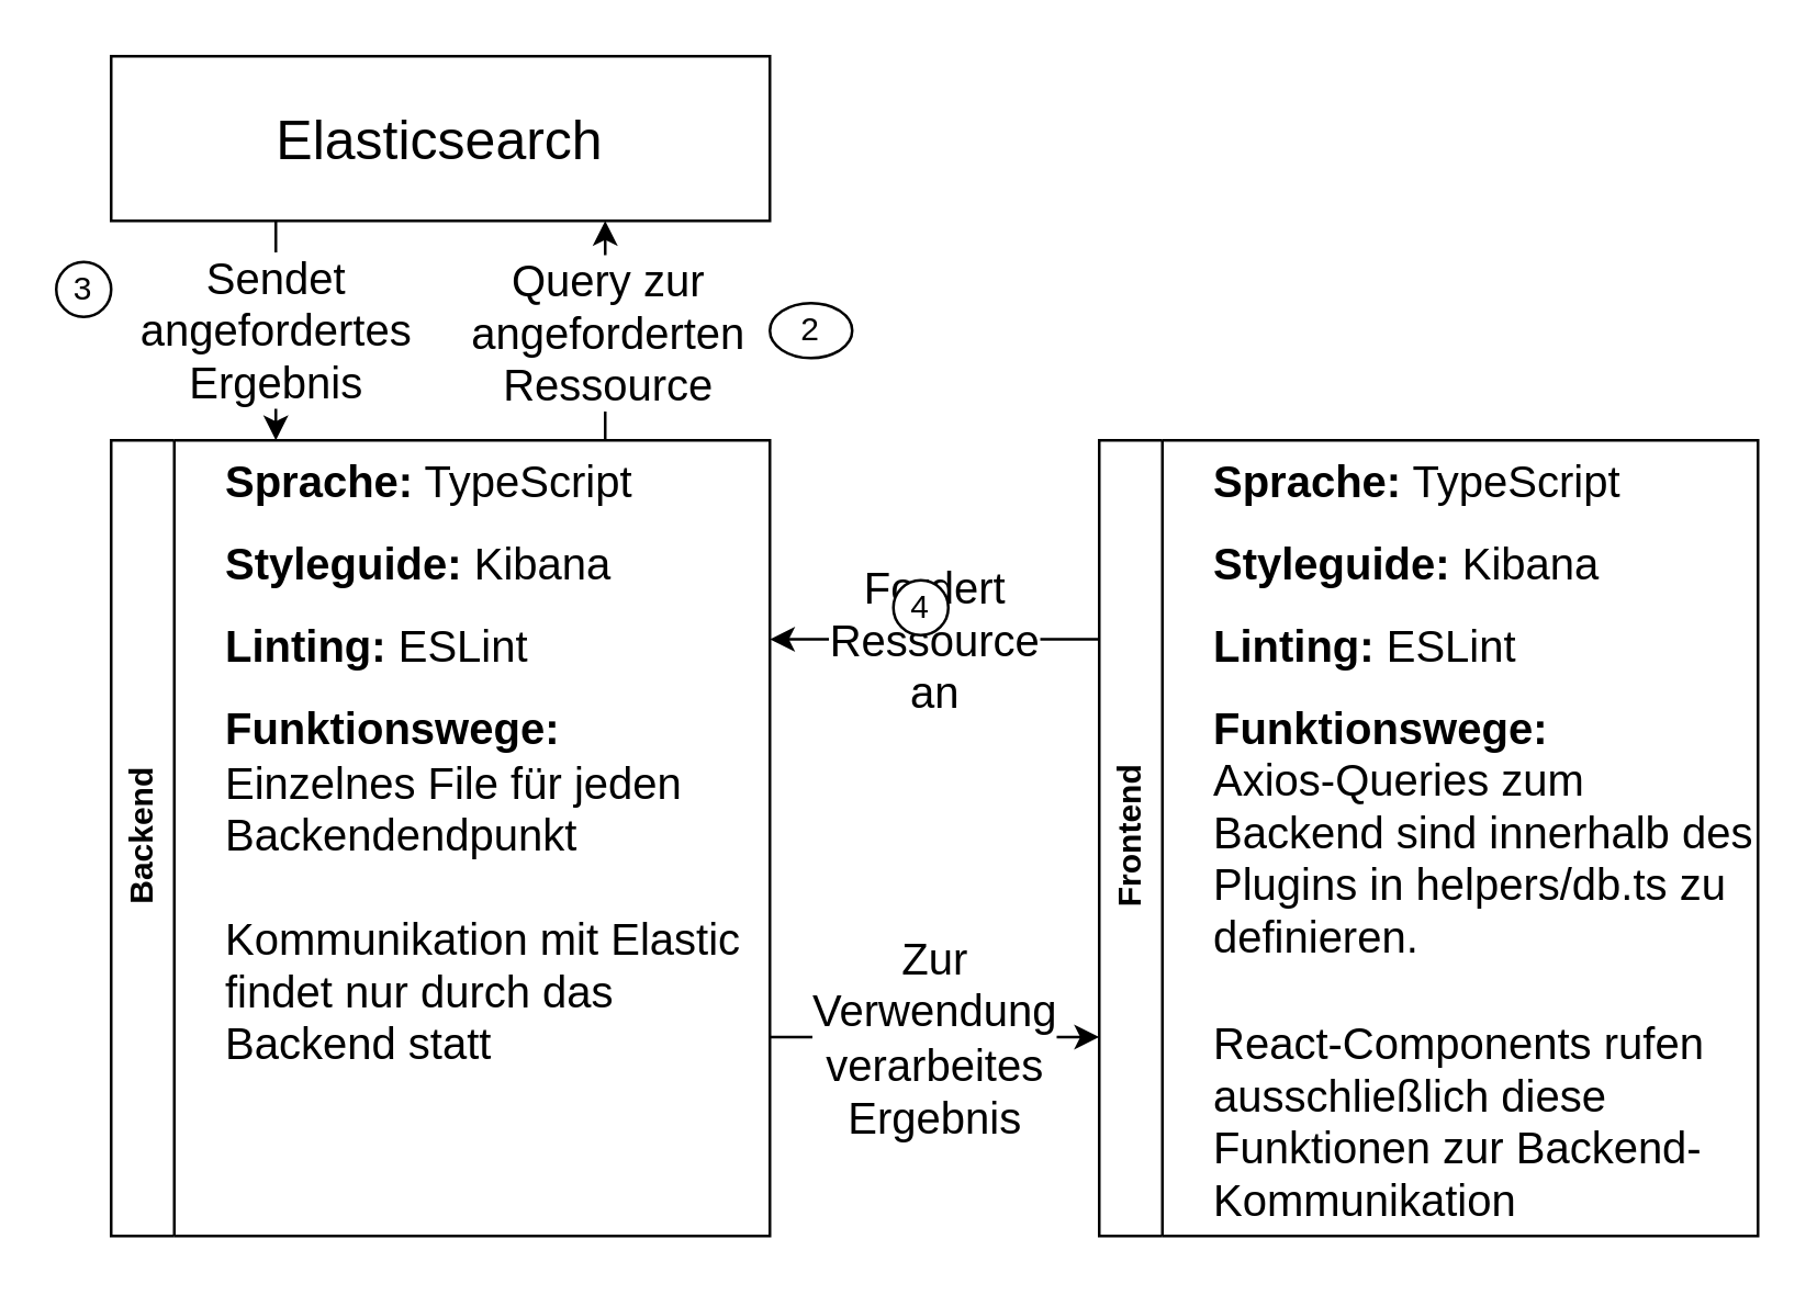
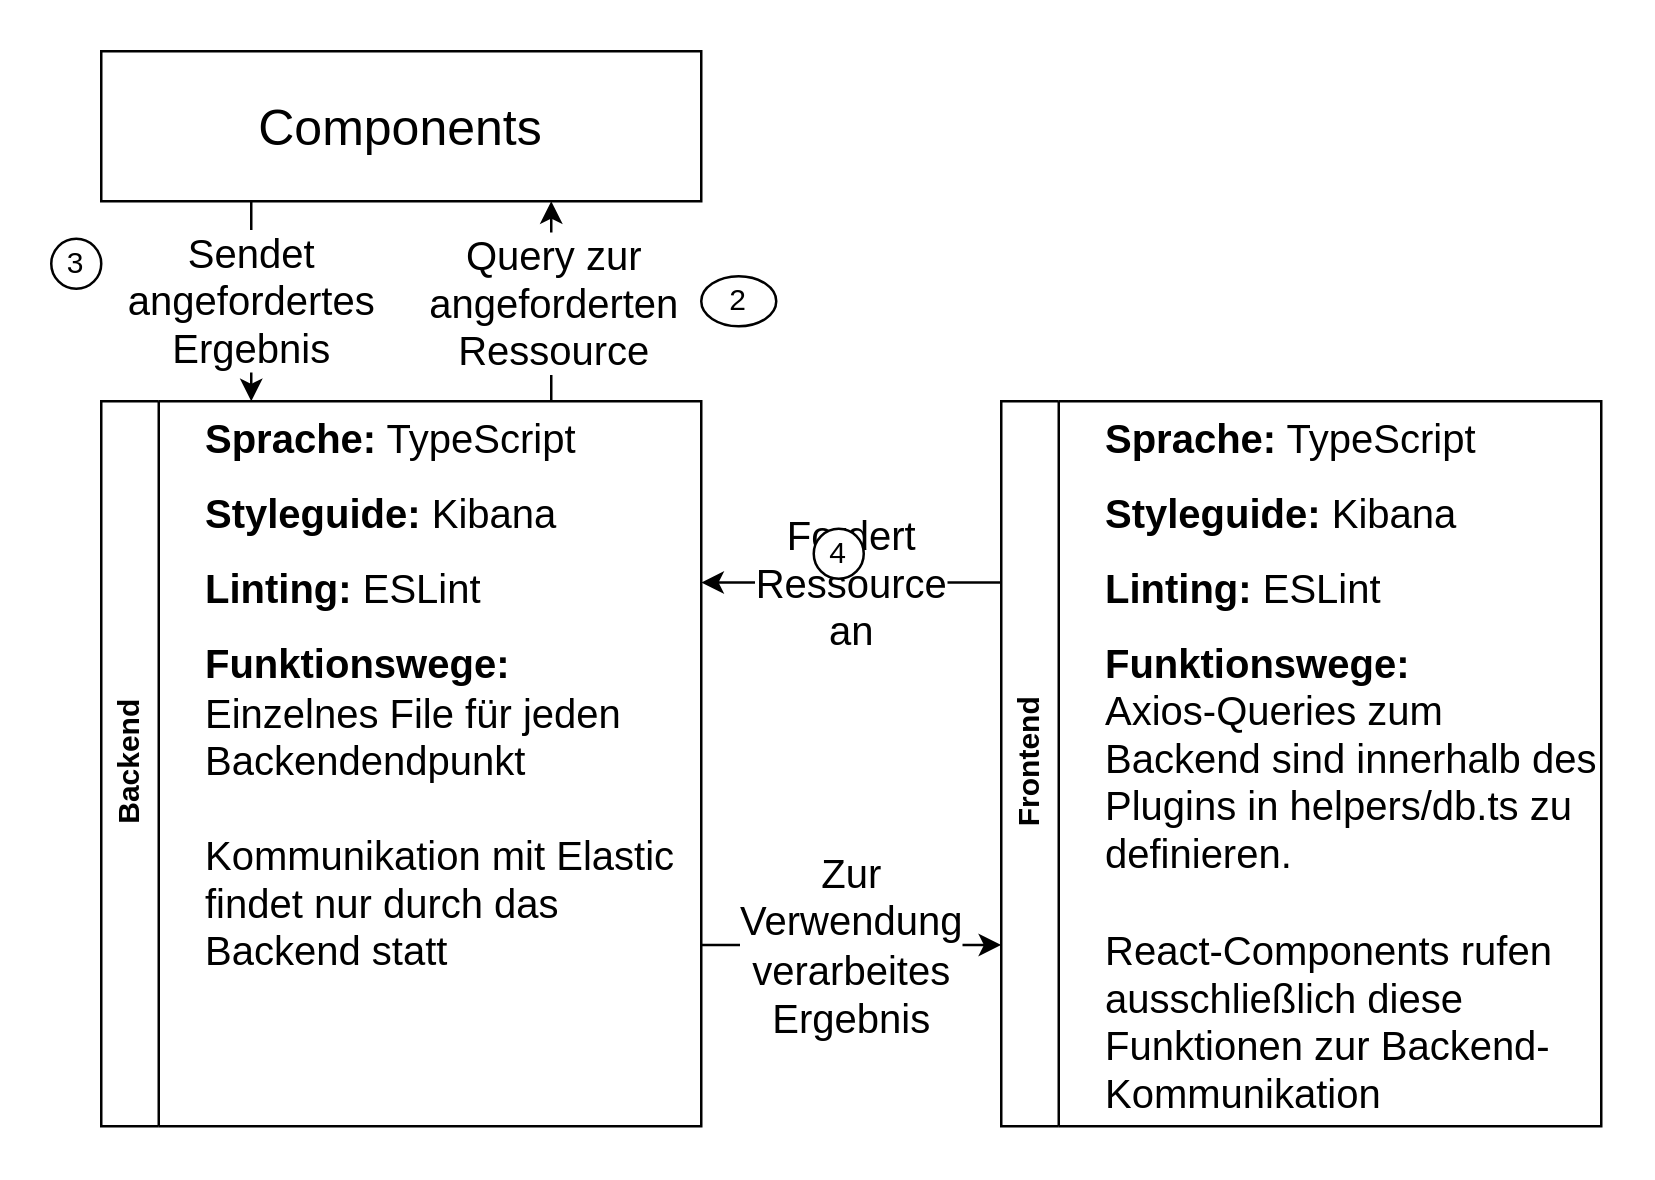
  <mxCell id="0" />
  <mxCell id="1" parent="0" />
  <mxCell id="2" value="&lt;font style=&quot;font-size: 16px;&quot;&gt;Zur&lt;br&gt;Verwendung&lt;br&gt;verarbeites&lt;br&gt;Ergebnis&lt;/font&gt;" style="edgeStyle=orthogonalEdgeStyle;rounded=0;orthogonalLoop=1;jettySize=auto;html=1;exitX=1;exitY=0.75;exitDx=0;exitDy=0;entryX=0;entryY=0.75;entryDx=0;entryDy=0;" edge="1" parent="1" source="3" target="9"><mxGeometry relative="1" as="geometry"><mxPoint as="offset" /></mxGeometry></mxCell>
  <mxCell id="3" value="&lt;div&gt;Backend&lt;/div&gt;" style="swimlane;horizontal=0;whiteSpace=wrap;html=1;" parent="1" vertex="1"><mxGeometry x="40" y="160" width="240" height="290" as="geometry"><mxRectangle x="240" y="160" width="40" height="80" as="alternateBounds" /></mxGeometry></mxCell>
  <mxCell id="4" value="&lt;font style=&quot;font-size: 16px;&quot;&gt;&lt;b&gt;Styleguide:&lt;/b&gt; Kibana&lt;/font&gt;" style="text;html=1;strokeColor=none;fillColor=none;align=left;verticalAlign=middle;whiteSpace=wrap;rounded=0;" parent="3" vertex="1"><mxGeometry x="40" y="30" width="160" height="30" as="geometry" /></mxCell>
  <mxCell id="5" value="&lt;font style=&quot;font-size: 16px;&quot;&gt;&lt;b&gt;Linting:&lt;/b&gt; ESLint&lt;/font&gt;" style="text;html=1;strokeColor=none;fillColor=none;align=left;verticalAlign=middle;whiteSpace=wrap;rounded=0;" parent="3" vertex="1"><mxGeometry x="40" y="60" width="160" height="30" as="geometry" /></mxCell>
  <mxCell id="6" value="&lt;div style=&quot;font-size: 16px;&quot; align=&quot;left&quot;&gt;&lt;b&gt;Sprache:&lt;/b&gt; TypeScript&lt;/div&gt;" style="text;html=1;strokeColor=none;fillColor=none;align=left;verticalAlign=middle;whiteSpace=wrap;rounded=0;" parent="3" vertex="1"><mxGeometry x="40" width="160" height="30" as="geometry" /></mxCell>
  <mxCell id="7" value="&lt;font style=&quot;font-size: 16px;&quot;&gt;&lt;b&gt;Funktionswege:&lt;/b&gt;&lt;br&gt;Einzelnes File für jeden Backendendpunkt&lt;br&gt;&lt;/font&gt;&lt;div style=&quot;font-size: 16px;&quot;&gt;&lt;font style=&quot;font-size: 16px;&quot;&gt;&lt;br&gt;&lt;/font&gt;&lt;/div&gt;&lt;div style=&quot;font-size: 16px;&quot;&gt;&lt;font style=&quot;font-size: 16px;&quot;&gt;Kommunikation mit Elastic findet nur durch das Backend statt&lt;font style=&quot;font-size: 16px;&quot;&gt;&lt;br&gt;&lt;/font&gt;&lt;/font&gt;&lt;/div&gt;" style="text;html=1;strokeColor=none;fillColor=none;align=left;verticalAlign=middle;whiteSpace=wrap;rounded=0;" parent="3" vertex="1"><mxGeometry x="40" y="93" width="200" height="140" as="geometry" /></mxCell>
  <mxCell id="8" value="&lt;font style=&quot;font-size: 16px;&quot;&gt;Fordert&lt;br&gt;Ressource&lt;br&gt;an&lt;/font&gt;" style="edgeStyle=orthogonalEdgeStyle;rounded=0;orthogonalLoop=1;jettySize=auto;html=1;exitX=0;exitY=0.25;exitDx=0;exitDy=0;entryX=1;entryY=0.25;entryDx=0;entryDy=0;" parent="1" source="9" target="3" edge="1"><mxGeometry relative="1" as="geometry"><mxPoint as="offset" /><mxPoint x="400" y="230" as="sourcePoint" /><mxPoint x="280" y="230" as="targetPoint" /></mxGeometry></mxCell>
  <mxCell id="9" value="Frontend" style="swimlane;horizontal=0;whiteSpace=wrap;html=1;" parent="1" vertex="1"><mxGeometry x="400" y="160" width="240" height="290" as="geometry" /></mxCell>
  <mxCell id="10" value="&lt;font style=&quot;font-size: 16px;&quot;&gt;&lt;b&gt;Funktionswege:&lt;/b&gt;&lt;br&gt;Axios-Queries zum Backend sind innerhalb des Plugins in helpers/db.ts zu definieren.&lt;br&gt;&lt;br&gt;React-Components rufen ausschließlich diese Funktionen zur Backend-Kommunikation&lt;/font&gt;" style="text;html=1;strokeColor=none;fillColor=none;align=left;verticalAlign=middle;whiteSpace=wrap;rounded=0;" parent="9" vertex="1"><mxGeometry x="40" y="96" width="200" height="190" as="geometry" /></mxCell>
  <mxCell id="11" value="&lt;div style=&quot;font-size: 16px;&quot; align=&quot;left&quot;&gt;&lt;font style=&quot;font-size: 16px;&quot;&gt;&lt;b&gt;Sprache:&lt;/b&gt; TypeScript&lt;/font&gt;&lt;/div&gt;" style="text;html=1;strokeColor=none;fillColor=none;align=left;verticalAlign=middle;whiteSpace=wrap;rounded=0;" parent="9" vertex="1"><mxGeometry x="40" width="160" height="30" as="geometry" /></mxCell>
  <mxCell id="12" value="&lt;font style=&quot;font-size: 16px;&quot;&gt;&lt;b&gt;Styleguide:&lt;/b&gt; Kibana&lt;/font&gt;" style="text;html=1;strokeColor=none;fillColor=none;align=left;verticalAlign=middle;whiteSpace=wrap;rounded=0;" parent="9" vertex="1"><mxGeometry x="40" y="30" width="160" height="30" as="geometry" /></mxCell>
  <mxCell id="13" value="&lt;font style=&quot;font-size: 16px;&quot;&gt;&lt;b&gt;Linting:&lt;/b&gt; ESLint&lt;/font&gt;" style="text;html=1;strokeColor=none;fillColor=none;align=left;verticalAlign=middle;whiteSpace=wrap;rounded=0;" parent="9" vertex="1"><mxGeometry x="40" y="60" width="160" height="30" as="geometry" /></mxCell>
- <mxCell id="14" value="&lt;font style=&quot;font-size: 20px;&quot;&gt;Elasticsearch&lt;/font&gt;" style="rounded=0;whiteSpace=wrap;html=1;" parent="1" vertex="1"><mxGeometry x="40" y="20" width="240" height="60" as="geometry" /></mxCell>
+ <mxCell id="14" value="&lt;font style=&quot;font-size: 20px;&quot;&gt;Components&lt;/font&gt;" style="rounded=0;whiteSpace=wrap;html=1;" parent="1" vertex="1"><mxGeometry x="40" y="20" width="240" height="60" as="geometry" /></mxCell>
  <mxCell id="15" value="" style="endArrow=classic;html=1;rounded=0;entryX=0.25;entryY=1;entryDx=0;entryDy=0;exitX=0.25;exitY=0;exitDx=0;exitDy=0;" parent="1" edge="1"><mxGeometry width="50" height="50" relative="1" as="geometry"><mxPoint x="220" y="160" as="sourcePoint" /><mxPoint x="220" y="80" as="targetPoint" /></mxGeometry></mxCell>
  <mxCell id="16" value="&lt;font style=&quot;font-size: 16px;&quot;&gt;Query zur&lt;br&gt;angeforderten&lt;br&gt;Ressource&lt;/font&gt;" style="edgeLabel;html=1;align=center;verticalAlign=middle;resizable=0;points=[];" parent="15" vertex="1" connectable="0"><mxGeometry x="-0.296" relative="1" as="geometry"><mxPoint y="-12" as="offset" /></mxGeometry></mxCell>
  <mxCell id="17" value="&lt;font style=&quot;font-size: 16px;&quot;&gt;Sendet&lt;br&gt;angefordertes&lt;br&gt;Ergebnis&lt;/font&gt;" style="endArrow=classic;html=1;rounded=0;exitX=0.75;exitY=1;exitDx=0;exitDy=0;entryX=0.75;entryY=0;entryDx=0;entryDy=0;" parent="1" edge="1"><mxGeometry width="50" height="50" relative="1" as="geometry"><mxPoint x="100" y="80" as="sourcePoint" /><mxPoint x="100" y="160" as="targetPoint" /><mxPoint as="offset" /></mxGeometry></mxCell>
  <mxCell id="18" value="2" style="ellipse;whiteSpace=wrap;html=1;aspect=fixed;verticalAlign=middle;spacing=0;" vertex="1" parent="1"><mxGeometry x="280" y="110" width="30" height="20" as="geometry" /></mxCell>
  <mxCell id="19" value="3" style="ellipse;whiteSpace=wrap;html=1;aspect=fixed;verticalAlign=middle;spacing=0;" vertex="1" parent="1"><mxGeometry x="20" y="95" width="20" height="20" as="geometry" /></mxCell>
  <mxCell id="20" value="4" style="ellipse;whiteSpace=wrap;html=1;aspect=fixed;verticalAlign=middle;align=center;labelPosition=center;verticalLabelPosition=middle;spacing=0;" vertex="1" parent="1"><mxGeometry x="325" y="211" width="20" height="20" as="geometry" /></mxCell>
